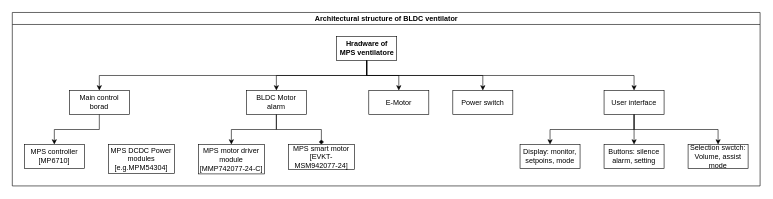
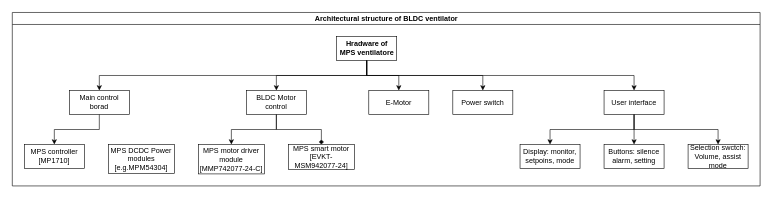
  <mxCell id="0" />
  <mxCell id="1" parent="0" />
  <mxCell id="2" value="Architectural structure of BLDC ventilator" style="swimlane;html=1;startSize=20;horizontal=1;childLayout=treeLayout;horizontalTree=0;resizable=0;containerType=tree;" vertex="1" parent="1"><mxGeometry x="20" y="20" width="1246" height="289" as="geometry" /></mxCell>
  <mxCell id="3" value="&lt;b&gt;Hradware of MPS ventilatore&lt;/b&gt;" style="whiteSpace=wrap;html=1;" vertex="1" parent="2"><mxGeometry x="540.5" y="40" width="100" height="40" as="geometry" /></mxCell>
  <mxCell id="4" value="Main control borad " style="whiteSpace=wrap;html=1;" vertex="1" parent="2"><mxGeometry x="95" y="130" width="100" height="40" as="geometry" /></mxCell>
  <mxCell id="5" value="" style="edgeStyle=elbowEdgeStyle;elbow=vertical;html=1;rounded=0;" edge="1" parent="2" source="3" target="4"><mxGeometry relative="1" as="geometry" /></mxCell>
- <mxCell id="6" value="BLDC Motor alarm" style="whiteSpace=wrap;html=1;" vertex="1" parent="2"><mxGeometry x="390" y="130" width="100" height="40" as="geometry" /></mxCell>
+ <mxCell id="6" value="BLDC Motor control" style="whiteSpace=wrap;html=1;" vertex="1" parent="2"><mxGeometry x="390" y="130" width="100" height="40" as="geometry" /></mxCell>
  <mxCell id="7" value="" style="edgeStyle=elbowEdgeStyle;elbow=vertical;html=1;rounded=0;" edge="1" parent="2" source="3" target="6"><mxGeometry relative="1" as="geometry" /></mxCell>
  <mxCell id="8" value="" style="edgeStyle=elbowEdgeStyle;elbow=vertical;html=1;rounded=0;" edge="1" parent="2" source="4" target="9"><mxGeometry relative="1" as="geometry"><mxPoint x="-1959" y="570" as="sourcePoint" /></mxGeometry></mxCell>
- <mxCell id="9" value="MPS controller [MP6710]" style="whiteSpace=wrap;html=1;" vertex="1" parent="2"><mxGeometry x="20" y="220" width="100" height="40" as="geometry" /></mxCell>
+ <mxCell id="9" value="MPS controller [MP1710]" style="whiteSpace=wrap;html=1;" vertex="1" parent="2"><mxGeometry x="20" y="220" width="100" height="40" as="geometry" /></mxCell>
  <mxCell id="10" value="MPS DCDC Power modules [e.g.MPM54304]" style="whiteSpace=wrap;html=1;" vertex="1" parent="2"><mxGeometry x="160" y="220" width="110" height="48.5" as="geometry" /></mxCell>
  <mxCell id="11" value="" style="edgeStyle=elbowEdgeStyle;elbow=vertical;html=1;rounded=0;" edge="1" parent="2" source="6" target="12"><mxGeometry relative="1" as="geometry"><mxPoint x="-1791" y="570" as="sourcePoint" /></mxGeometry></mxCell>
  <mxCell id="12" value="MPS motor driver module [MMP742077-24-C]" style="whiteSpace=wrap;html=1;" vertex="1" parent="2"><mxGeometry x="310" y="220" width="110" height="49" as="geometry" /></mxCell>
  <mxCell id="13" value="" style="edgeStyle=elbowEdgeStyle;elbow=vertical;html=1;rounded=0;endArrow=diamond;" edge="1" parent="2" source="6" target="14"><mxGeometry relative="1" as="geometry"><mxPoint x="-1791" y="570" as="sourcePoint" /></mxGeometry></mxCell>
  <mxCell id="14" value="MPS smart motor [EVKT-MSM942077-24] " style="whiteSpace=wrap;html=1;" vertex="1" parent="2"><mxGeometry x="460" y="220" width="110" height="41.5" as="geometry" /></mxCell>
  <mxCell id="15" value="" style="edgeStyle=elbowEdgeStyle;elbow=vertical;html=1;rounded=0;" edge="1" parent="2" source="3" target="16"><mxGeometry relative="1" as="geometry"><mxPoint x="-1273" y="570" as="sourcePoint" /></mxGeometry></mxCell>
  <mxCell id="16" value="E-Motor" style="whiteSpace=wrap;html=1;" vertex="1" parent="2"><mxGeometry x="594" y="130" width="100" height="40" as="geometry" /></mxCell>
  <mxCell id="17" value="" style="edgeStyle=elbowEdgeStyle;elbow=vertical;html=1;rounded=0;" edge="1" parent="2" source="3" target="18"><mxGeometry relative="1" as="geometry"><mxPoint x="-965" y="570" as="sourcePoint" /></mxGeometry></mxCell>
  <mxCell id="18" value="Power switch" style="whiteSpace=wrap;html=1;" vertex="1" parent="2"><mxGeometry x="734" y="130" width="100" height="40" as="geometry" /></mxCell>
  <mxCell id="19" value="" style="edgeStyle=elbowEdgeStyle;elbow=vertical;html=1;rounded=0;" edge="1" parent="2" source="3" target="20"><mxGeometry relative="1" as="geometry"><mxPoint x="-817" y="490" as="sourcePoint" /></mxGeometry></mxCell>
  <mxCell id="20" value="User interface" style="whiteSpace=wrap;html=1;" vertex="1" parent="2"><mxGeometry x="986" y="130" width="100" height="40" as="geometry" /></mxCell>
  <mxCell id="21" value="" style="edgeStyle=elbowEdgeStyle;elbow=vertical;html=1;rounded=0;" edge="1" parent="2" source="20" target="22"><mxGeometry relative="1" as="geometry"><mxPoint x="-369" y="490" as="sourcePoint" /></mxGeometry></mxCell>
  <mxCell id="22" value="Display: monitor, setpoins, mode" style="whiteSpace=wrap;html=1;" vertex="1" parent="2"><mxGeometry x="846" y="220" width="100" height="40" as="geometry" /></mxCell>
  <mxCell id="23" value="" style="edgeStyle=elbowEdgeStyle;elbow=vertical;html=1;rounded=0;" edge="1" parent="2" source="20" target="24"><mxGeometry relative="1" as="geometry"><mxPoint x="-369" y="490" as="sourcePoint" /></mxGeometry></mxCell>
  <mxCell id="24" value="Buttons: silence alarm, setting" style="whiteSpace=wrap;html=1;" vertex="1" parent="2"><mxGeometry x="986" y="220" width="100" height="40" as="geometry" /></mxCell>
  <mxCell id="25" value="" style="edgeStyle=elbowEdgeStyle;elbow=vertical;html=1;rounded=0;" edge="1" parent="2" source="20" target="26"><mxGeometry relative="1" as="geometry"><mxPoint x="522.5" y="580" as="sourcePoint" /></mxGeometry></mxCell>
  <mxCell id="26" value="Selection swctch: Volume, assist mode" style="whiteSpace=wrap;html=1;" vertex="1" parent="2"><mxGeometry x="1126" y="220" width="100" height="40" as="geometry" /></mxCell>
